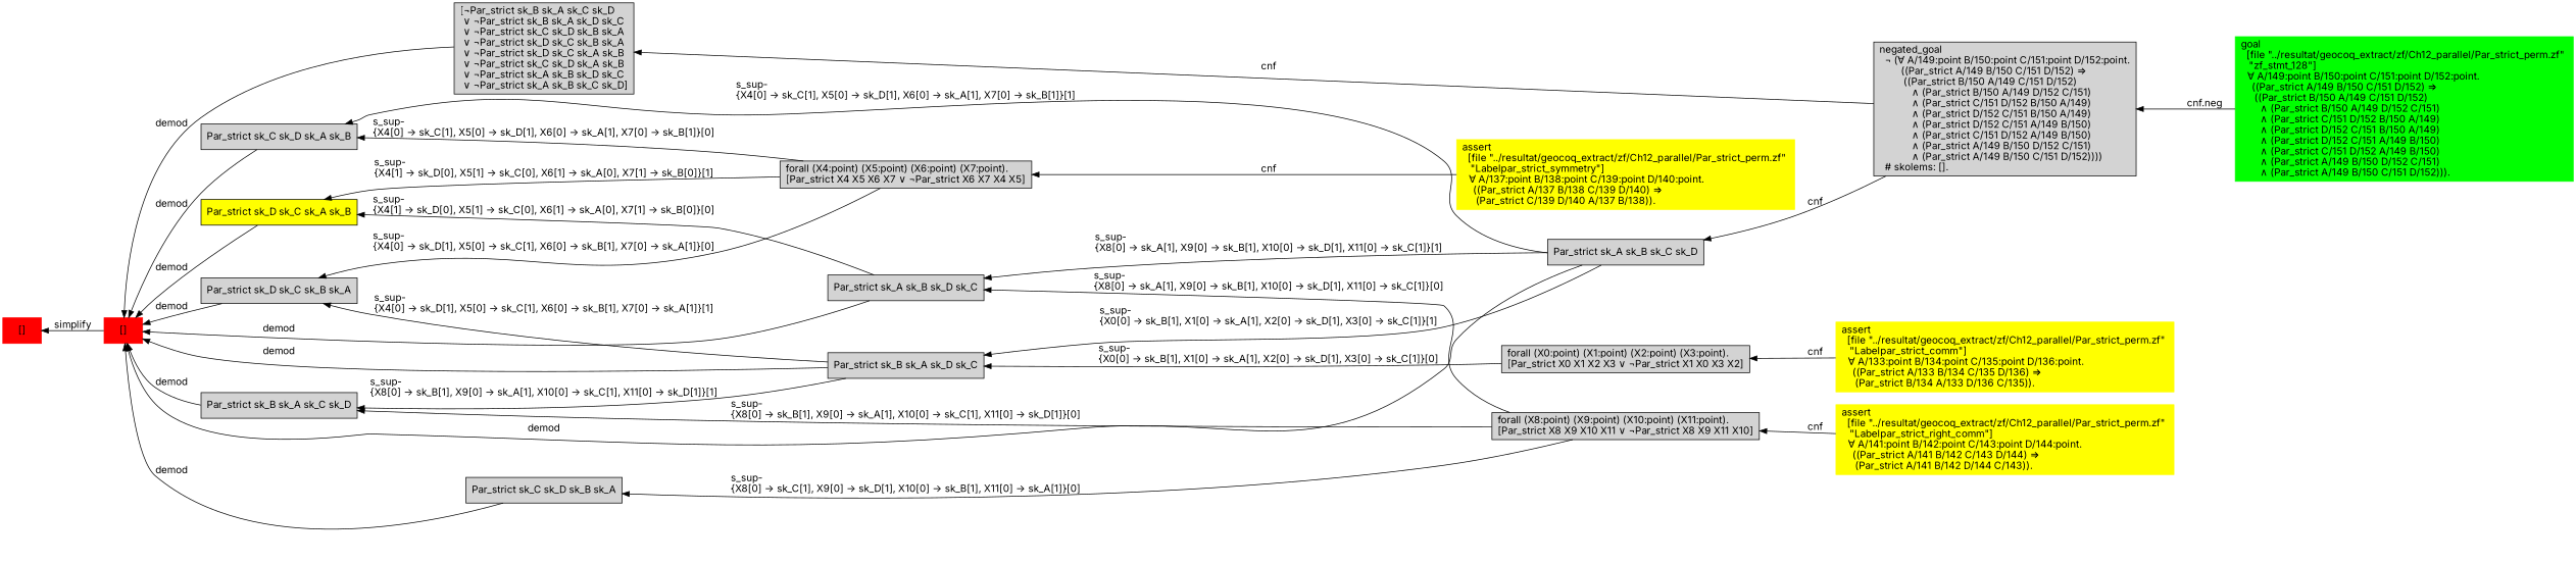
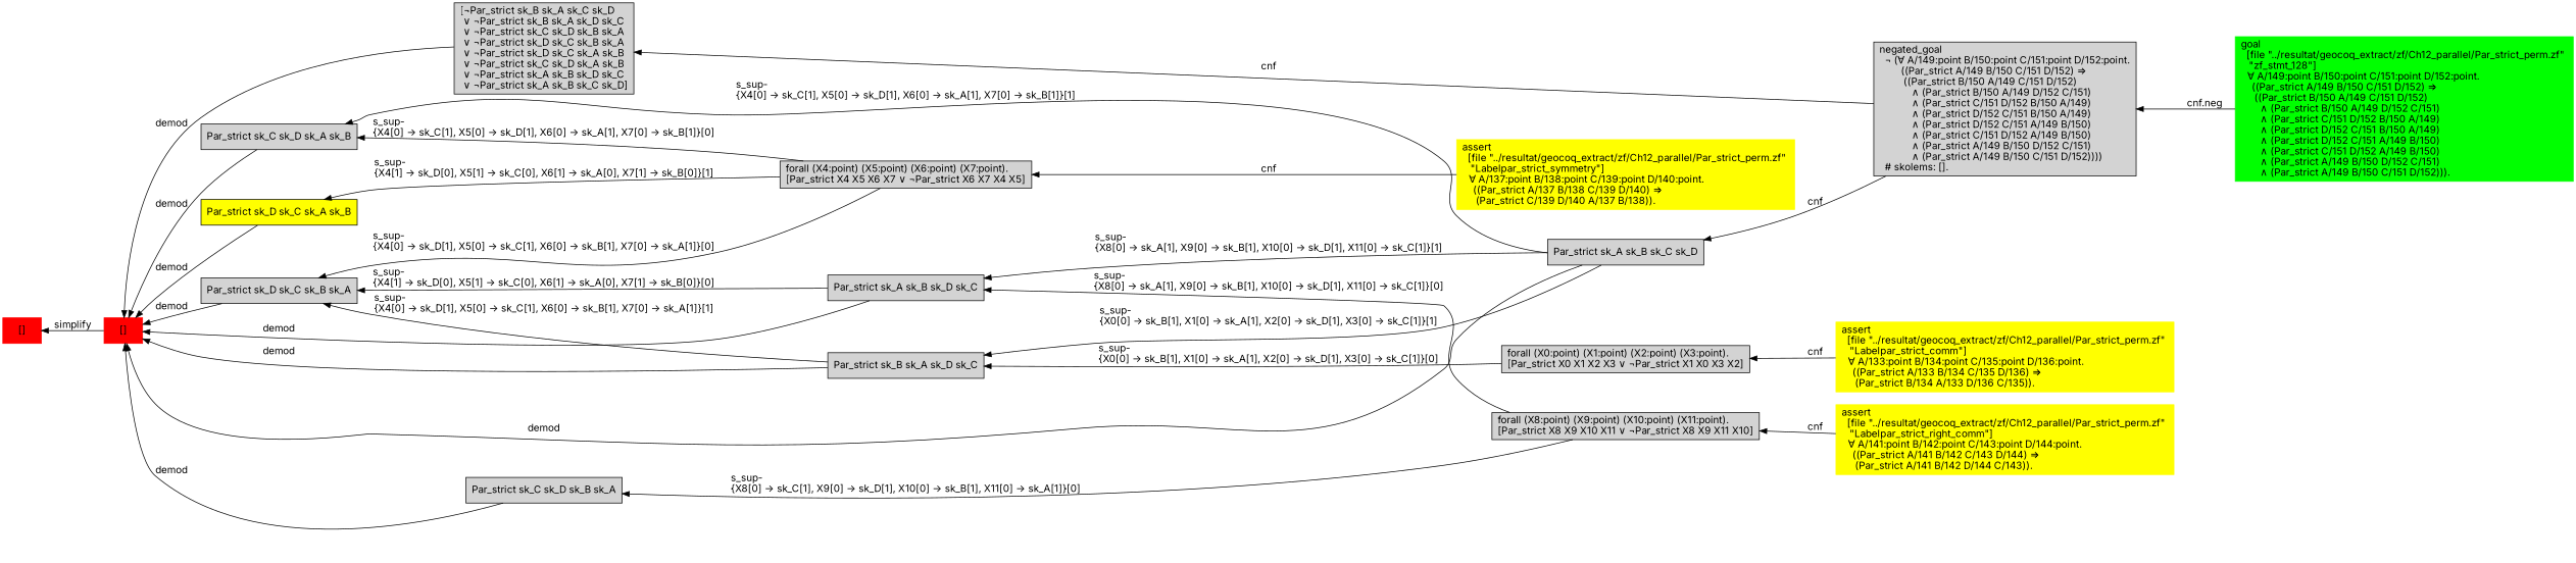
  digraph {
    fontname=Inter
    rankdir=LR
    node [fontname=Inter shape=box style=filled]
    edge [dir=back fontname=Inter]
    n1 [color=red label="[]"]
    n2 [color=red label="[]"]
    n3 [label="Par_strict sk_A sk_B sk_C sk_D\l"]
    n4 [label="Par_strict sk_A sk_B sk_D sk_C\l"]
    n5 [label="Par_strict sk_C sk_D sk_A sk_B\l"]
    n6 [fillcolor=yellow label="Par_strict sk_D sk_C sk_A sk_B\l"]
    n7 [label="Par_strict sk_D sk_C sk_B sk_A\l"]
    n8 [label="Par_strict sk_B sk_A sk_D sk_C\l"]
    n9 [label="Par_strict sk_C sk_D sk_B sk_A\l"]
-   n10 [label="Par_strict sk_B sk_A sk_C sk_D\l"]
    n11 [label="[¬Par_strict sk_B sk_A sk_C sk_D\l ∨ ¬Par_strict sk_B sk_A sk_D sk_C\l ∨ ¬Par_strict sk_C sk_D sk_B sk_A\l ∨ ¬Par_strict sk_D sk_C sk_B sk_A\l ∨ ¬Par_strict sk_D sk_C sk_A sk_B\l ∨ ¬Par_strict sk_C sk_D sk_A sk_B\l ∨ ¬Par_strict sk_A sk_B sk_D sk_C\l ∨ ¬Par_strict sk_A sk_B sk_C sk_D]\l"]
    n12 [label="negated_goal\l  ¬ (∀ A/149:point B/150:point C/151:point D/152:point.\l        ((Par_strict A/149 B/150 C/151 D/152) ⇒\l         ((Par_strict B/150 A/149 C/151 D/152)\l          ∧ (Par_strict B/150 A/149 D/152 C/151)\l          ∧ (Par_strict C/151 D/152 B/150 A/149)\l          ∧ (Par_strict D/152 C/151 B/150 A/149)\l          ∧ (Par_strict D/152 C/151 A/149 B/150)\l          ∧ (Par_strict C/151 D/152 A/149 B/150)\l          ∧ (Par_strict A/149 B/150 D/152 C/151)\l          ∧ (Par_strict A/149 B/150 C/151 D/152))))\l  # skolems: [].\l"]
    n13 [label="forall (X8:point) (X9:point) (X10:point) (X11:point).\l[Par_strict X8 X9 X10 X11 ∨ ¬Par_strict X8 X9 X11 X10]\l"]
    n14 [label="forall (X4:point) (X5:point) (X6:point) (X7:point).\l[Par_strict X4 X5 X6 X7 ∨ ¬Par_strict X6 X7 X4 X5]\l"]
    n15 [label="forall (X0:point) (X1:point) (X2:point) (X3:point).\l[Par_strict X0 X1 X2 X3 ∨ ¬Par_strict X1 X0 X3 X2]\l"]
    n16 [color=green label="goal\l  [file \"../resultat/geocoq_extract/zf/Ch12_parallel/Par_strict_perm.zf\" \l   \"zf_stmt_128\"]\l  ∀ A/149:point B/150:point C/151:point D/152:point.\l    ((Par_strict A/149 B/150 C/151 D/152) ⇒\l     ((Par_strict B/150 A/149 C/151 D/152)\l      ∧ (Par_strict B/150 A/149 D/152 C/151)\l      ∧ (Par_strict C/151 D/152 B/150 A/149)\l      ∧ (Par_strict D/152 C/151 B/150 A/149)\l      ∧ (Par_strict D/152 C/151 A/149 B/150)\l      ∧ (Par_strict C/151 D/152 A/149 B/150)\l      ∧ (Par_strict A/149 B/150 D/152 C/151)\l      ∧ (Par_strict A/149 B/150 C/151 D/152))).\l"]
    n17 [color=yellow label="assert\l  [file \"../resultat/geocoq_extract/zf/Ch12_parallel/Par_strict_perm.zf\" \l   \"Labelpar_strict_right_comm\"]\l  ∀ A/141:point B/142:point C/143:point D/144:point.\l    ((Par_strict A/141 B/142 C/143 D/144) ⇒\l     (Par_strict A/141 B/142 D/144 C/143)).\l"]
    n18 [color=yellow label="assert\l  [file \"../resultat/geocoq_extract/zf/Ch12_parallel/Par_strict_perm.zf\" \l   \"Labelpar_strict_symmetry\"]\l  ∀ A/137:point B/138:point C/139:point D/140:point.\l    ((Par_strict A/137 B/138 C/139 D/140) ⇒\l     (Par_strict C/139 D/140 A/137 B/138)).\l"]
    n19 [color=yellow label="assert\l  [file \"../resultat/geocoq_extract/zf/Ch12_parallel/Par_strict_perm.zf\" \l   \"Labelpar_strict_comm\"]\l  ∀ A/133:point B/134:point C/135:point D/136:point.\l    ((Par_strict A/133 B/134 C/135 D/136) ⇒\l     (Par_strict B/134 A/133 D/136 C/135)).\l"]
    n1 -> n2 [label=simplify]
    n2 -> n3 [label=demod]
    n2 -> n4 [label=demod]
    n2 -> n5 [label=demod]
    n2 -> n6 [label=demod]
    n2 -> n7 [label=demod]
    n2 -> n8 [label=demod]
    n2 -> n9 [label=demod]
-   n2 -> n10 [label=demod]
    n2 -> n11 [label=demod]
    n3 -> n12 [label=cnf]
    n4 -> n3 [label="s_sup-\l\{X8[0] → sk_A[1], X9[0] → sk_B[1], X10[0] → sk_D[1], X11[0] → sk_C[1]\}[1]\l"]
    n4 -> n13 [label="s_sup-\l\{X8[0] → sk_A[1], X9[0] → sk_B[1], X10[0] → sk_D[1], X11[0] → sk_C[1]\}[0]\l"]
    n5 -> n3 [label="s_sup-\l\{X4[0] → sk_C[1], X5[0] → sk_D[1], X6[0] → sk_A[1], X7[0] → sk_B[1]\}[1]\l"]
    n5 -> n14 [label="s_sup-\l\{X4[0] → sk_C[1], X5[0] → sk_D[1], X6[0] → sk_A[1], X7[0] → sk_B[1]\}[0]\l"]
-   n6 -> n4 [label="s_sup-\l\{X4[1] → sk_D[0], X5[1] → sk_C[0], X6[1] → sk_A[0], X7[1] → sk_B[0]\}[0]\l"]
+   n7 -> n4 [label="s_sup-\l\{X4[1] → sk_D[0], X5[1] → sk_C[0], X6[1] → sk_A[0], X7[1] → sk_B[0]\}[0]\l"]
    n6 -> n14 [label="s_sup-\l\{X4[1] → sk_D[0], X5[1] → sk_C[0], X6[1] → sk_A[0], X7[1] → sk_B[0]\}[1]\l"]
    n7 -> n8 [label="s_sup-\l\{X4[0] → sk_D[1], X5[0] → sk_C[1], X6[0] → sk_B[1], X7[0] → sk_A[1]\}[1]\l"]
    n7 -> n14 [label="s_sup-\l\{X4[0] → sk_D[1], X5[0] → sk_C[1], X6[0] → sk_B[1], X7[0] → sk_A[1]\}[0]\l"]
    n8 -> n3 [label="s_sup-\l\{X0[0] → sk_B[1], X1[0] → sk_A[1], X2[0] → sk_D[1], X3[0] → sk_C[1]\}[1]\l"]
    n8 -> n15 [label="s_sup-\l\{X0[0] → sk_B[1], X1[0] → sk_A[1], X2[0] → sk_D[1], X3[0] → sk_C[1]\}[0]\l"]
    n9 -> n13 [label="s_sup-\l\{X8[0] → sk_C[1], X9[0] → sk_D[1], X10[0] → sk_B[1], X11[0] → sk_A[1]\}[0]\l"]
-   n10 -> n8 [label="s_sup-\l\{X8[0] → sk_B[1], X9[0] → sk_A[1], X10[0] → sk_C[1], X11[0] → sk_D[1]\}[1]\l"]
-   n10 -> n13 [label="s_sup-\l\{X8[0] → sk_B[1], X9[0] → sk_A[1], X10[0] → sk_C[1], X11[0] → sk_D[1]\}[0]\l"]
    n11 -> n12 [label=cnf]
    n12 -> n16 [label="cnf.neg"]
    n13 -> n17 [label=cnf]
    n14 -> n18 [label=cnf]
    n15 -> n19 [label=cnf]
  }
